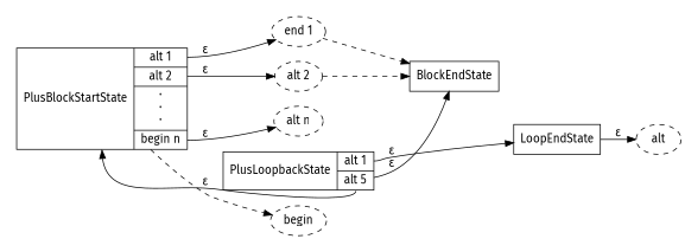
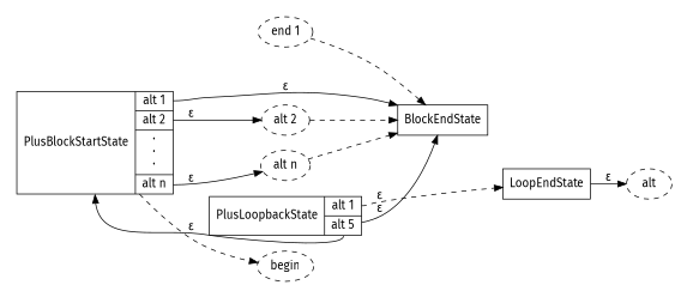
  digraph {
    fontname="Fira Sans"
    rankdir=LR
    node [fontname="Fira Sans" style=dashed]
    edge [fontname="Fira Sans"]
    begin
    n2 [label=alt]
-   n3 [label="{PlusBlockStartState | {<alt1> alt 1 |<alt2> alt 2 | &#0183;\n&#0183;\n&#0183; |<altn> begin n}}" shape=record style=""]
+   n3 [label="{PlusBlockStartState | {<alt1> alt 1 |<alt2> alt 2 | &#0183;\n&#0183;\n&#0183; |<altn> alt n}}" shape=record style=""]
    LoopEndState [shape=record style=""]
    n5 [label="{PlusLoopbackState | {<alt1> alt 1 |<alt2> alt 5}}" shape=record style=""]
    BlockEndState [shape=record style=""]
    n7 [label="end 1"]
    n8 [label="alt 2"]
    n9 [label="alt n"]
    subgraph sub_1 {
      begin
      n2
    }
    subgraph cluster_2 {
      color=invis
      subgraph sub_3 {
        color=invis
        n5
        BlockEndState
        subgraph sub_4 {
          color=invis
          rank=source
          n3
        }
        subgraph sub_5 {
          color=invis
          rank=sink
          LoopEndState
        }
      }
      subgraph sub_6 {
        color=invis
        n7
        n8
        n9
      }
    }
    n3 -> begin [style=dashed]
-   n3 -> n7 [label="&#0949;" tailport=alt1]
+   n3 -> BlockEndState [label="&#0949;" tailport=alt1]
    n3 -> n8 [label="&#0949;" tailport=alt2]
    n3 -> n9 [label="&#0949;" tailport=altn]
    LoopEndState -> n2 [label="&#0949;"]
    n5 -> n3 [headport=s label="&#0949;" tailport="alt2:s"]
-   n5 -> LoopEndState [label="&#0949;" tailport=alt1]
+   n5 -> LoopEndState [label="&#0949;" tailport=alt1 style=dashed]
    n5 -> BlockEndState [label="&#0949;"]
    n7 -> BlockEndState [style=dashed]
    n8 -> BlockEndState [style=dashed]
+   n9 -> BlockEndState [style=dashed]
  }
